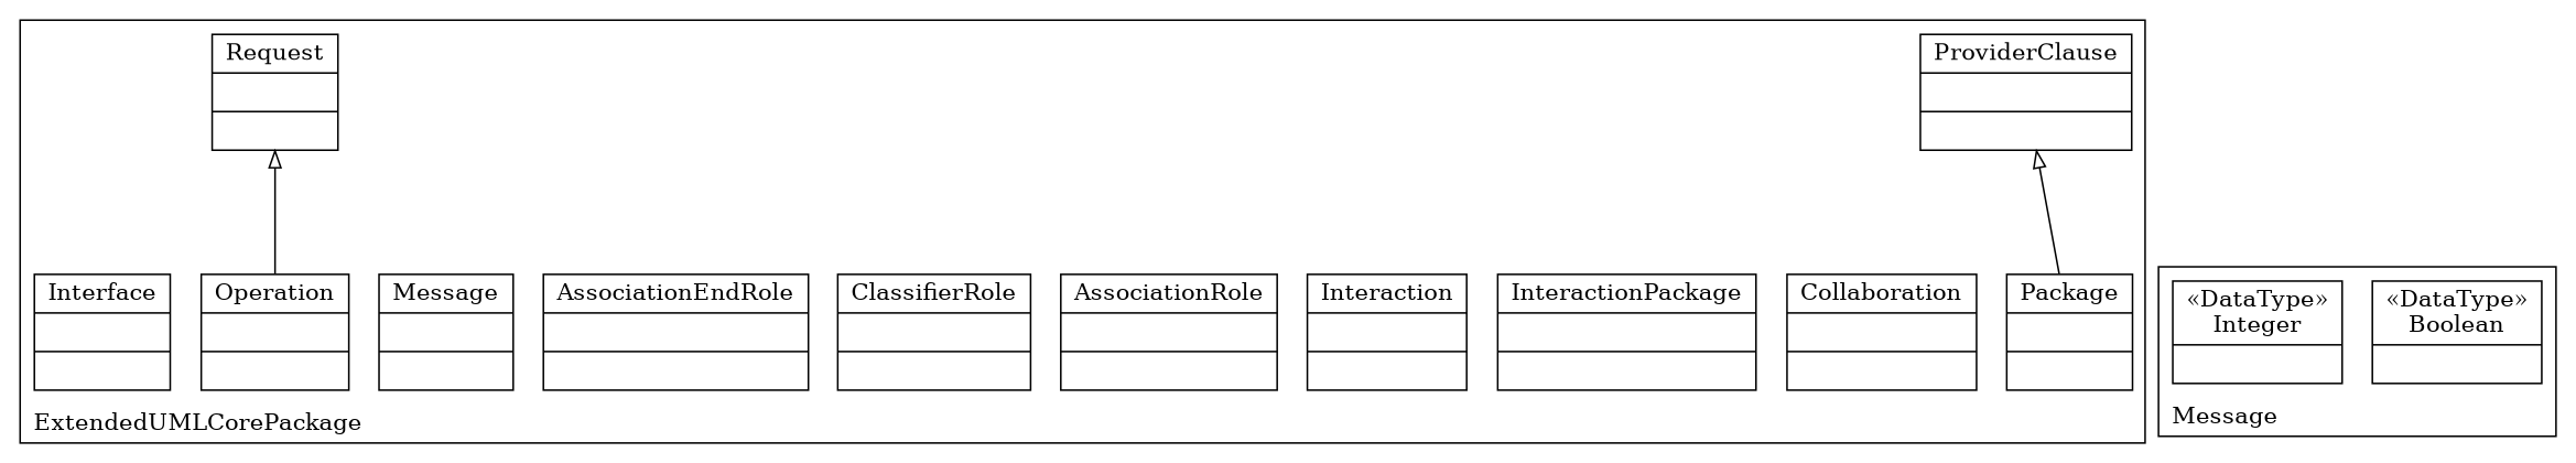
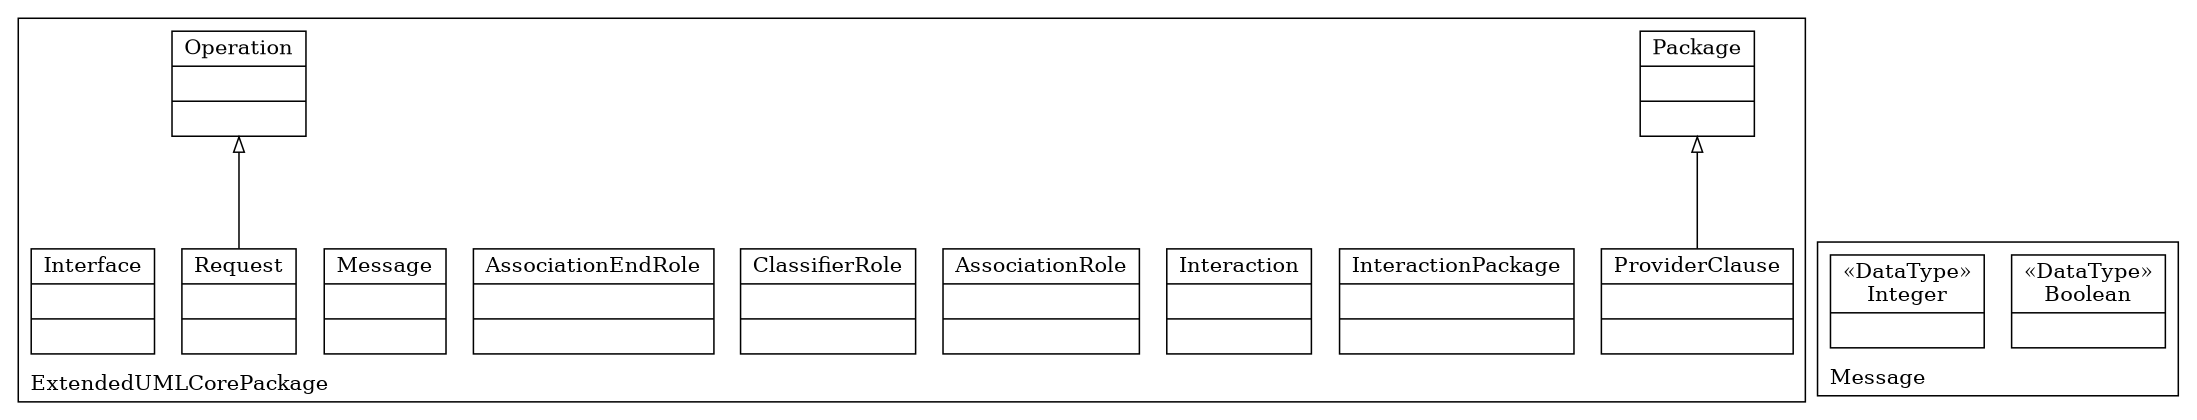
  digraph {
    compound=true
    labeljust=l
    labelloc=t
    nodeSep=0.75
    rankdir=BT
    node [shape=record]
    edge [arrowhead=onormal constraint=true minlen=2]
    n1 [label="{Package| | }"]
    n2 [label="{ProviderClause| | }"]
-   n3 [label="{Collaboration| | }"]
    n4 [label="{InteractionPackage| | }"]
    n5 [label="{Interaction| | }"]
    n6 [label="{AssociationRole| | }"]
    n7 [label="{ClassifierRole| | }"]
    n8 [label="{AssociationEndRole| | }"]
    n9 [label="{Message| | }"]
    n10 [label="{Request| | }"]
    n11 [label="{Operation| | }"]
    n12 [label="{Interface| | }"]
    n13 [label="{&#171;DataType&#187;\nBoolean|}"]
    n14 [label="{&#171;DataType&#187;\nInteger|}"]
    subgraph cluster_1 {
      color=black
      label=ExtendedUMLCorePackage
      n1
      n2
-     n3
      n4
      n5
      n6
      n7
      n8
      n9
      n10
      n11
      n12
    }
    subgraph cluster_2 {
      color=black
      label=Message
      n13
      n14
    }
-   n1 -> n2 [group=ProviderClause]
-   n11 -> n10 [group=Request]
+   n2 -> n1 [group=ProviderClause]
+   n10 -> n11 [group=Request]
  }
